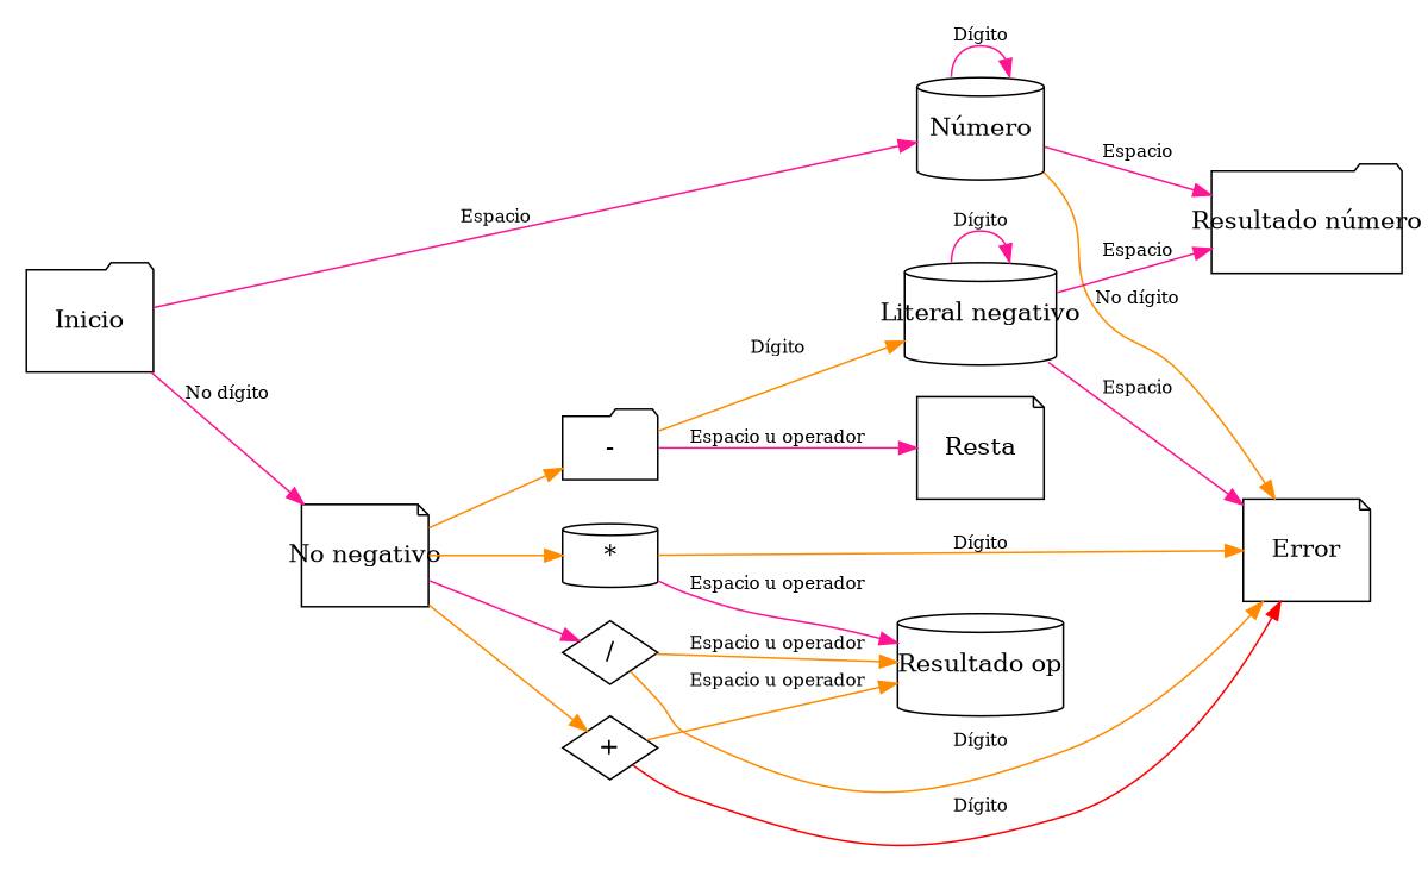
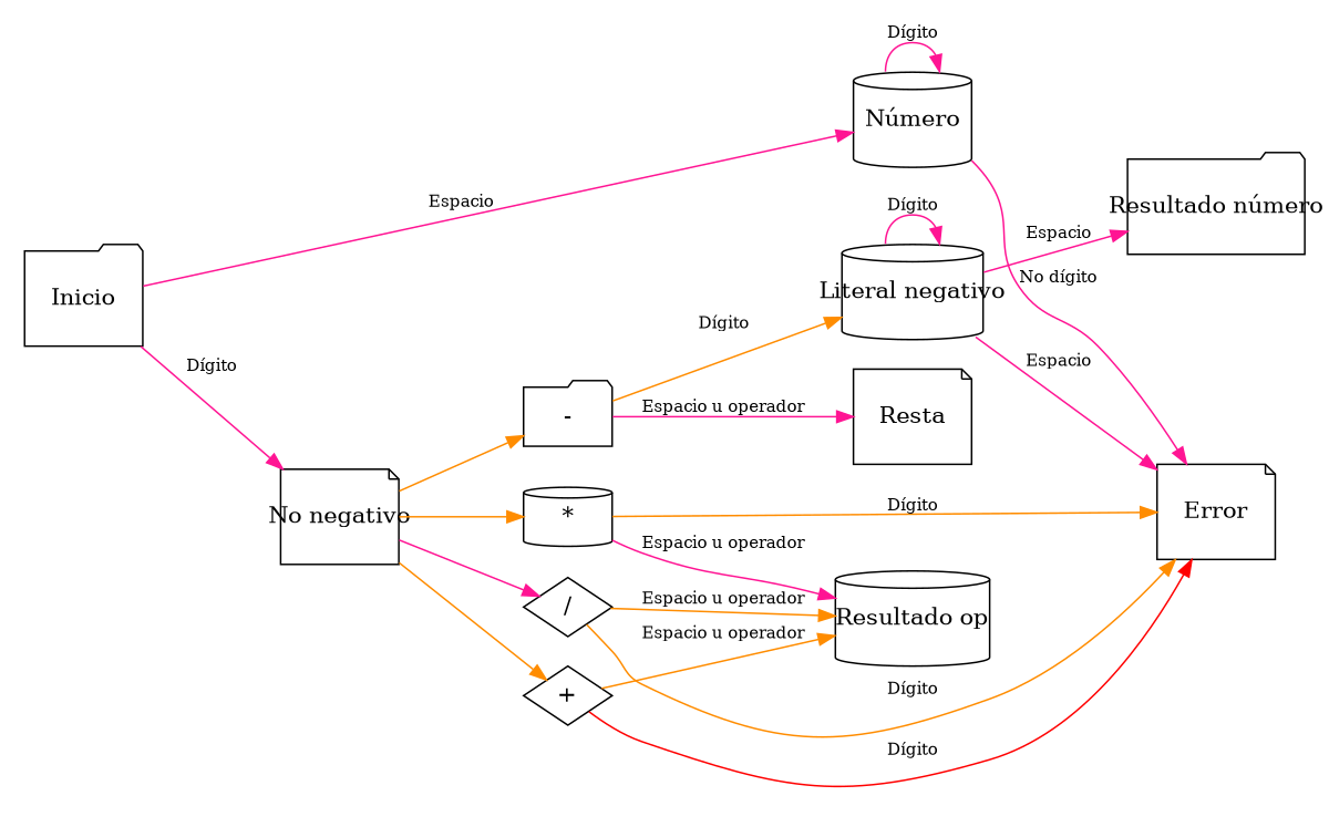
  digraph {
    rankdir=LR
    node [fixedsize=true shape=cylinder]
    edge [color=deeppink fontsize=10]
    n1 [height=0.8 label=Inicio shape=folder width=1]
    n2 [height=0.8 label="Número" width=1]
    n3 [height=0.8 label="No negativo" shape=note width=1]
    n4 [height=0.8 label=Error shape=note width=1]
    n5 [height=0.8 label="Resultado número" shape=folder width=1.5]
    n6 [label="+" shape=diamond]
    n7 [label="*"]
    n8 [label="/" shape=diamond]
    n9 [label="-" shape=folder]
    n10 [height=0.8 label="Resultado op" width=1.3]
    n11 [height=0.8 label="Literal negativo" width=1.2]
    n12 [height=0.8 label=Resta shape=note width=1]
    n1 -> n2 [label=Espacio]
-   n1 -> n3 [label="No dígito"]
+   n1 -> n3 [label="Dígito"]
    n2 -> n2 [label="Dígito" labeldistance=1]
-   n2 -> n4 [color=darkorange label="No dígito" labeldistance=1]
-   n2 -> n5 [label=Espacio]
+   n2 -> n4 [label="No dígito" labeldistance=1]
    n3 -> n6 [color=darkorange fontsize=""]
    n3 -> n7 [color=darkorange fontsize=""]
    n3 -> n8 [fontsize=""]
    n3 -> n9 [color=darkorange fontsize=""]
    n6 -> n4 [color=red label="Dígito"]
    n6 -> n10 [color=darkorange label="Espacio u operador"]
    n7 -> n4 [color=darkorange label="Dígito"]
    n7 -> n10 [label="Espacio u operador"]
    n8 -> n4 [color=darkorange label="Dígito"]
    n8 -> n10 [color=darkorange label="Espacio u operador"]
    n9 -> n11 [color=darkorange label="Dígito"]
    n9 -> n12 [label="Espacio u operador"]
    n11 -> n4 [label=Espacio]
    n11 -> n5 [label=Espacio]
    n11 -> n11 [label="Dígito" labeldistance=1]
  }
